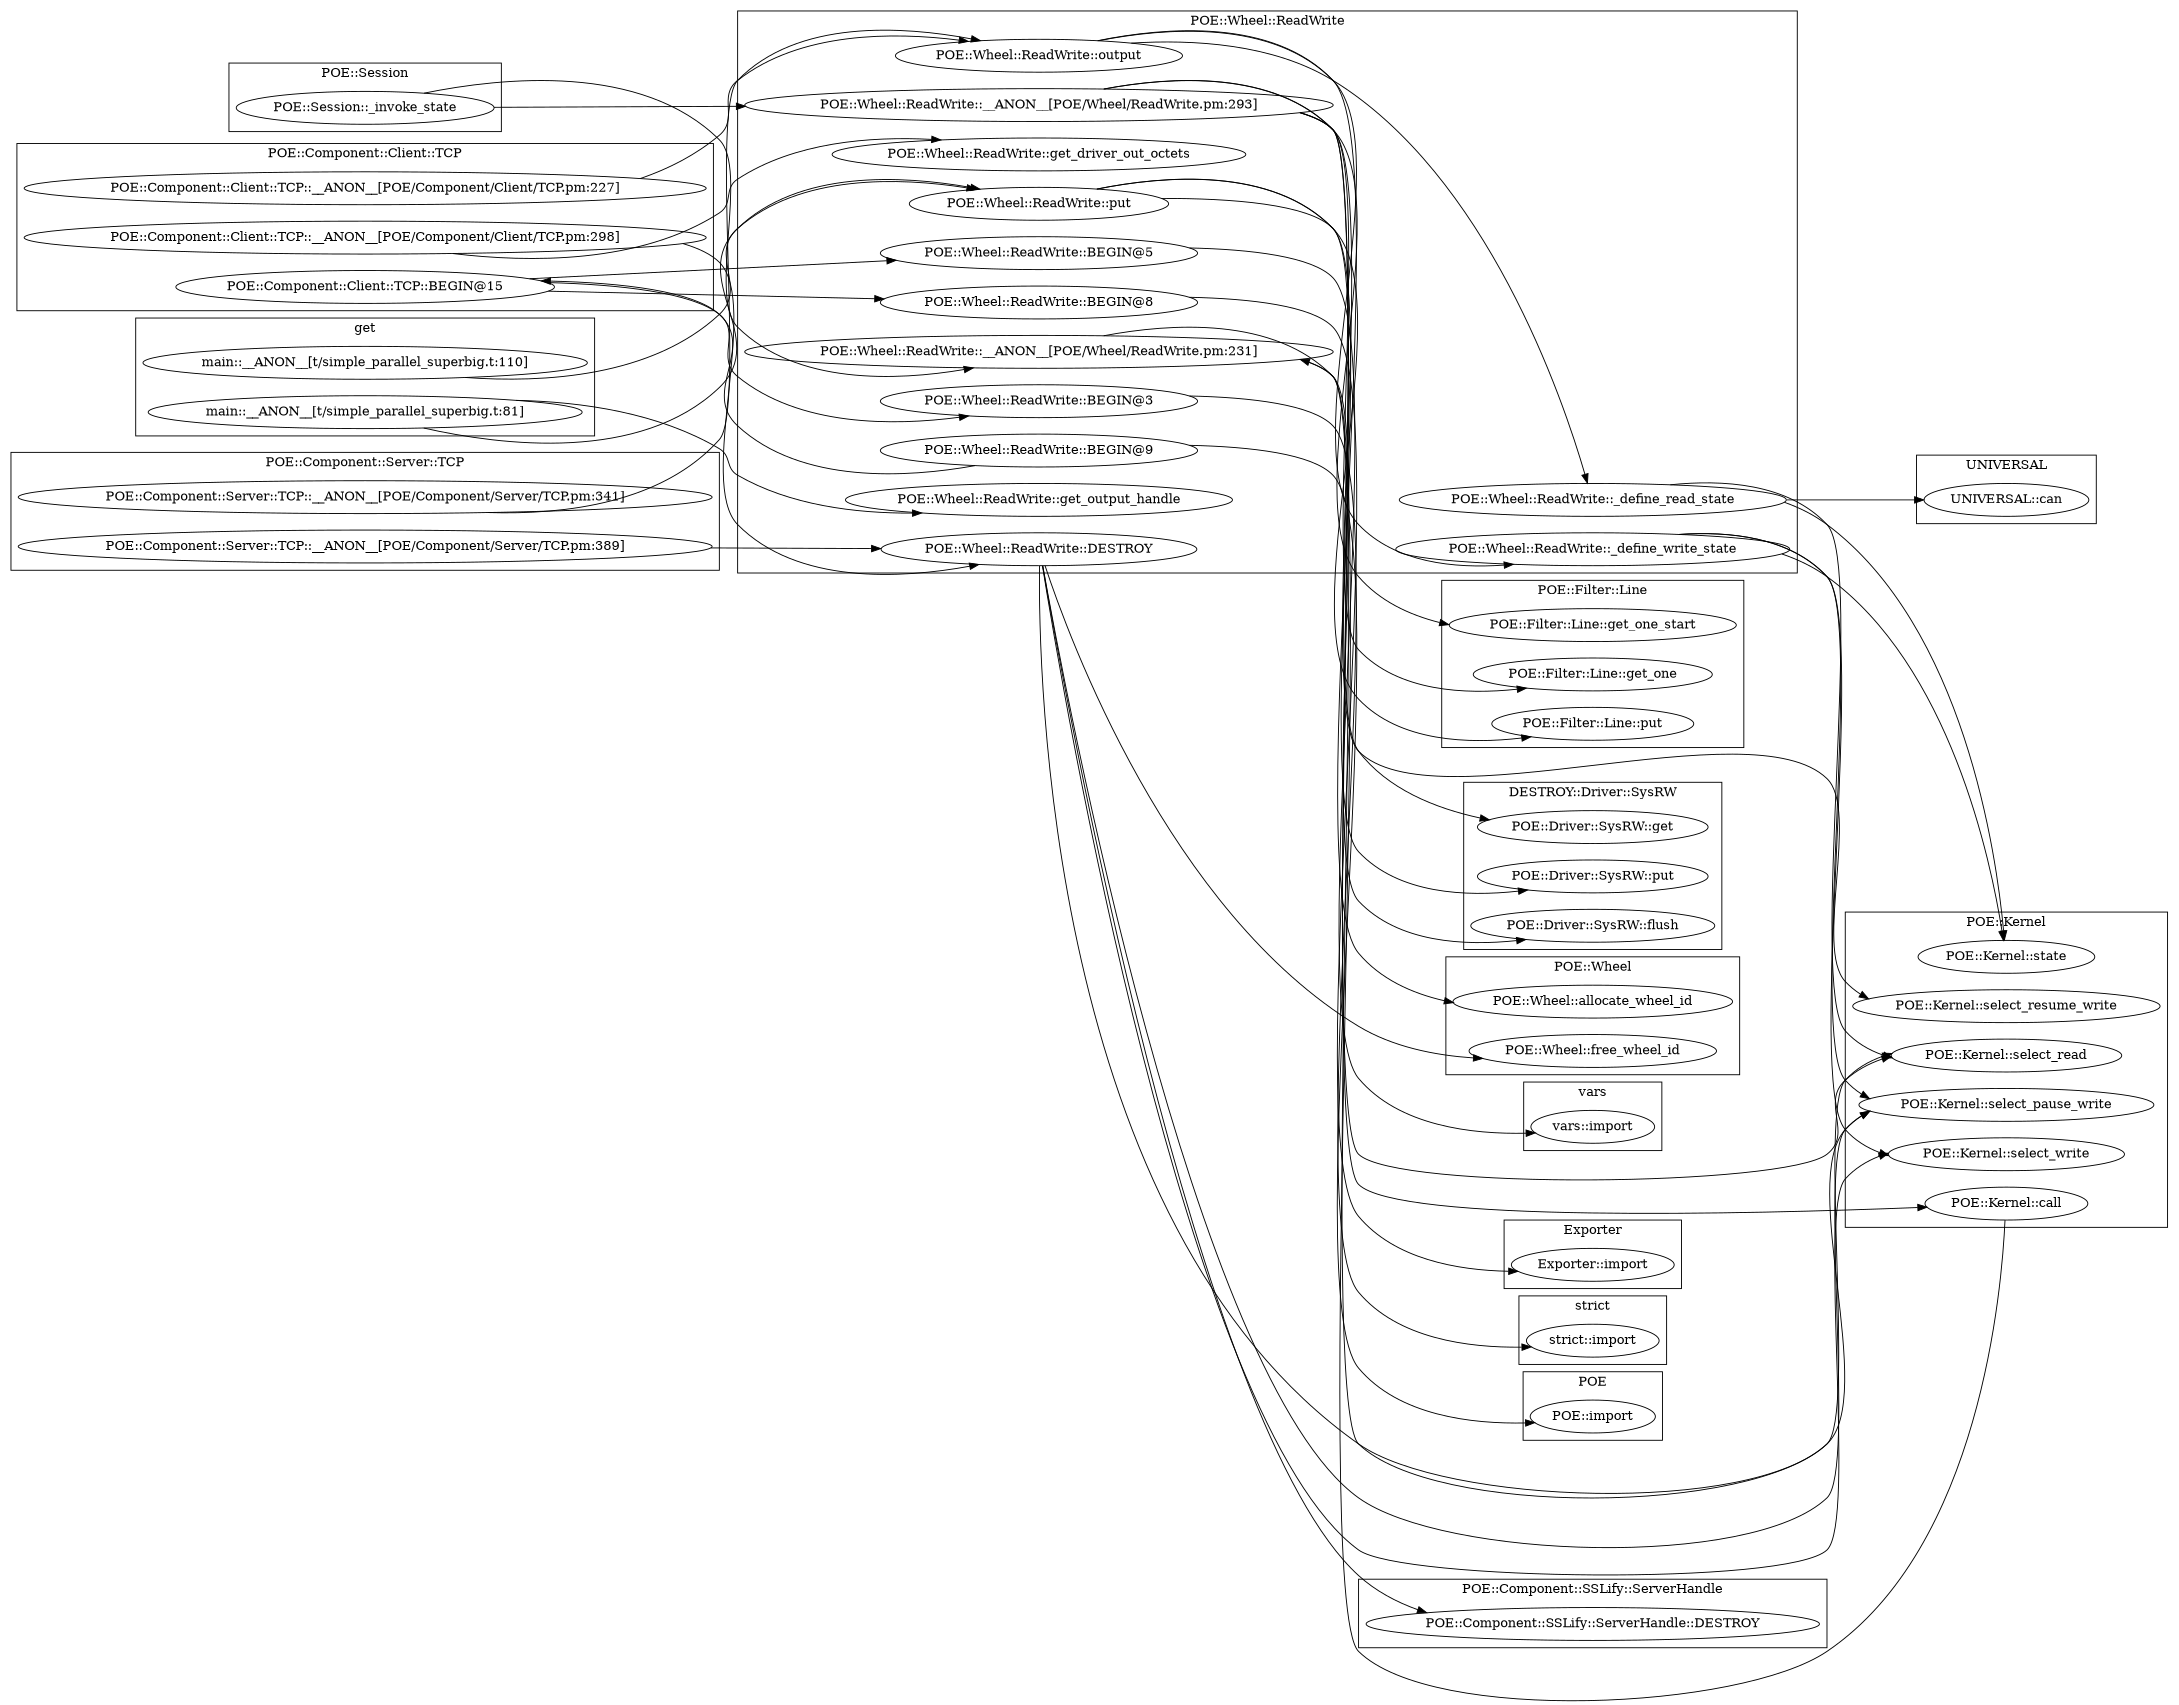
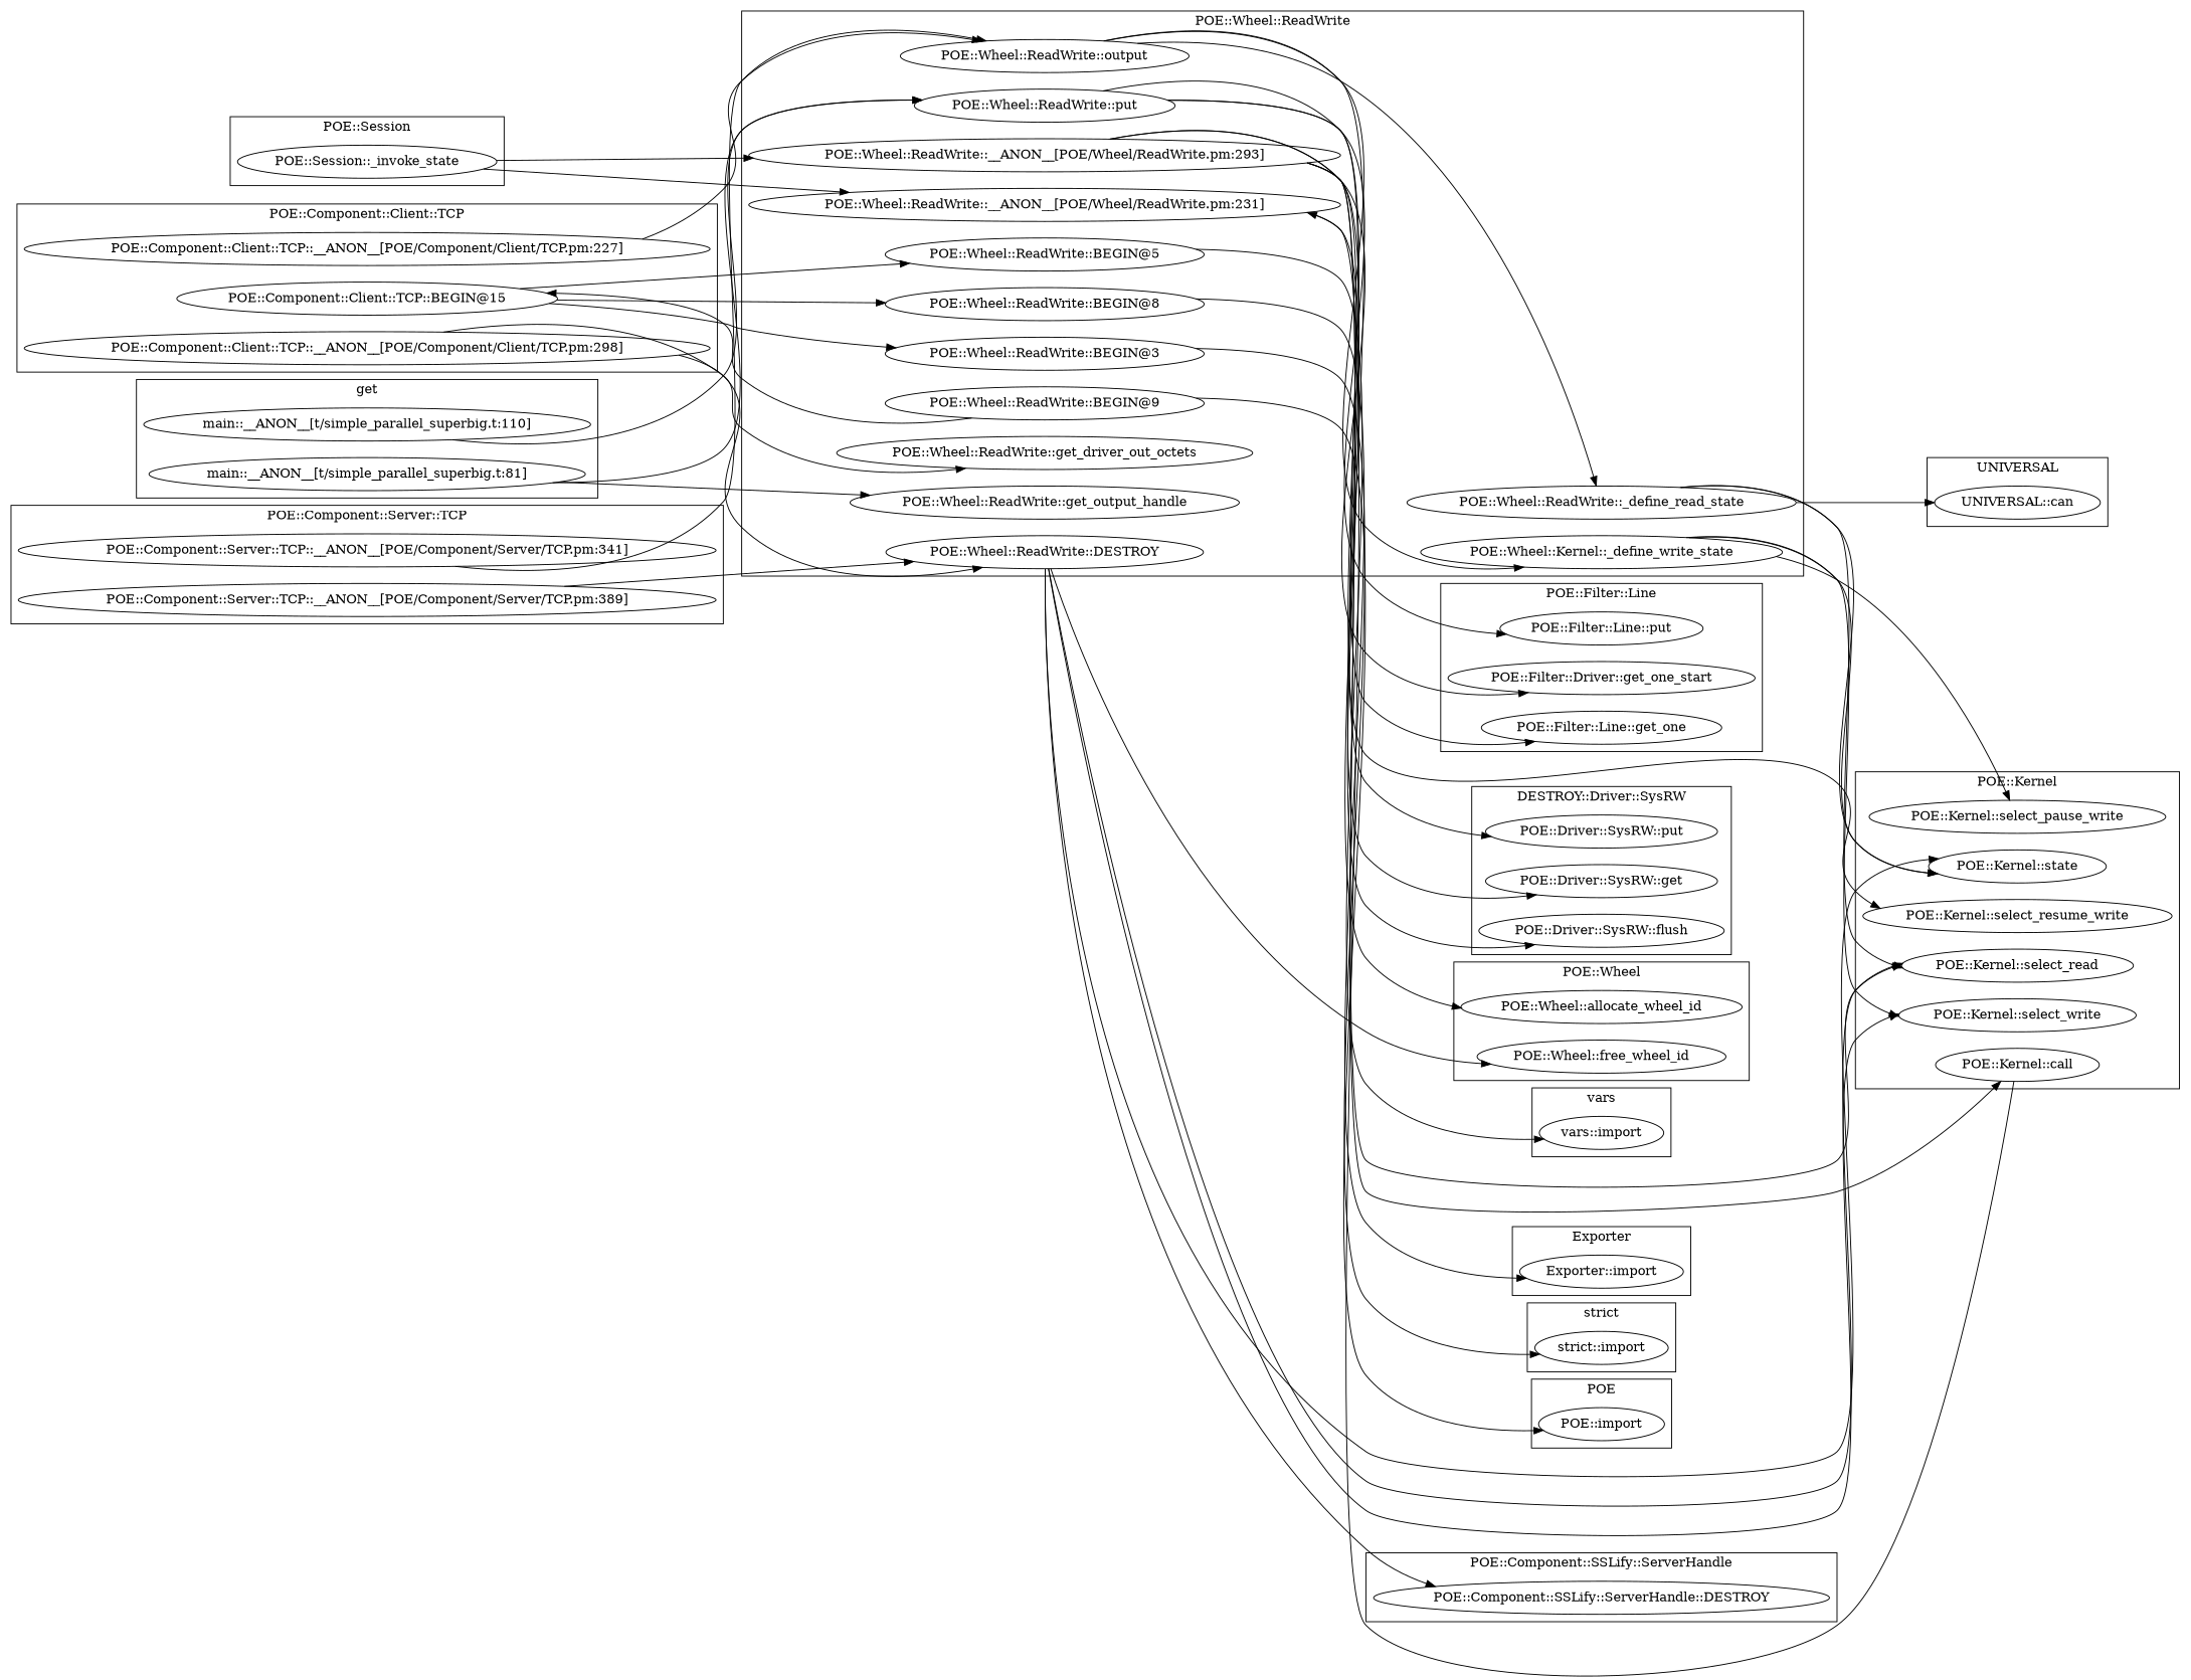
  digraph {
    rankdir=LR
    "UNIVERSAL::can"
    "vars::import"
    "POE::Session::_invoke_state"
-   "POE::Filter::Line::get_one_start"
+   "POE::Filter::Line::get_one_start" [label="POE::Filter::Driver::get_one_start"]
    "POE::Filter::Line::get_one"
    "POE::Filter::Line::put"
    "POE::import"
    "POE::Wheel::ReadWrite::put"
    n9 [label="POE::Wheel::ReadWrite::output"]
    "POE::Wheel::ReadWrite::BEGIN@5"
    "POE::Wheel::ReadWrite::__ANON__[POE/Wheel/ReadWrite.pm:293]"
    "POE::Wheel::ReadWrite::get_driver_out_octets"
-   "POE::Wheel::ReadWrite::_define_write_state"
+   "POE::Wheel::ReadWrite::_define_write_state" [label="POE::Wheel::Kernel::_define_write_state"]
    "POE::Wheel::ReadWrite::BEGIN@8"
    "POE::Wheel::ReadWrite::get_output_handle"
    "POE::Wheel::ReadWrite::BEGIN@3"
    "POE::Wheel::ReadWrite::BEGIN@9"
    "POE::Wheel::ReadWrite::__ANON__[POE/Wheel/ReadWrite.pm:231]"
    "POE::Wheel::ReadWrite::_define_read_state"
    "POE::Wheel::ReadWrite::DESTROY"
    "main::__ANON__[t/simple_parallel_superbig.t:110]"
    "main::__ANON__[t/simple_parallel_superbig.t:81]"
    "POE::Kernel::select_resume_write"
    "POE::Kernel::call"
    "POE::Kernel::select_pause_write"
    "POE::Kernel::state"
    "POE::Kernel::select_read"
    "POE::Kernel::select_write"
    "POE::Component::Client::TCP::__ANON__[POE/Component/Client/TCP.pm:227]"
    "POE::Component::Client::TCP::__ANON__[POE/Component/Client/TCP.pm:298]"
    "POE::Component::Client::TCP::BEGIN@15"
    "POE::Wheel::allocate_wheel_id"
    "POE::Wheel::free_wheel_id"
    "strict::import"
    "POE::Component::SSLify::ServerHandle::DESTROY"
    "POE::Driver::SysRW::flush"
    "POE::Driver::SysRW::get"
    "POE::Driver::SysRW::put"
    "Exporter::import"
    "POE::Component::Server::TCP::__ANON__[POE/Component/Server/TCP.pm:389]"
    "POE::Component::Server::TCP::__ANON__[POE/Component/Server/TCP.pm:341]"
    subgraph cluster_1 {
      label=UNIVERSAL
      "UNIVERSAL::can"
    }
    subgraph cluster_2 {
      label=vars
      "vars::import"
    }
    subgraph cluster_3 {
      label="POE::Session"
      "POE::Session::_invoke_state"
    }
    subgraph cluster_4 {
      label="POE::Filter::Line"
      "POE::Filter::Line::get_one_start"
      "POE::Filter::Line::get_one"
      "POE::Filter::Line::put"
    }
    subgraph cluster_5 {
      label=POE
      "POE::import"
    }
    subgraph cluster_6 {
      label="POE::Wheel::ReadWrite"
      "POE::Wheel::ReadWrite::put"
      n9
      "POE::Wheel::ReadWrite::BEGIN@5"
      "POE::Wheel::ReadWrite::__ANON__[POE/Wheel/ReadWrite.pm:293]"
      "POE::Wheel::ReadWrite::get_driver_out_octets"
      "POE::Wheel::ReadWrite::_define_write_state"
      "POE::Wheel::ReadWrite::BEGIN@8"
      "POE::Wheel::ReadWrite::get_output_handle"
      "POE::Wheel::ReadWrite::BEGIN@3"
      "POE::Wheel::ReadWrite::BEGIN@9"
      "POE::Wheel::ReadWrite::__ANON__[POE/Wheel/ReadWrite.pm:231]"
      "POE::Wheel::ReadWrite::_define_read_state"
      "POE::Wheel::ReadWrite::DESTROY"
    }
    subgraph cluster_7 {
      label=get
      "main::__ANON__[t/simple_parallel_superbig.t:110]"
      "main::__ANON__[t/simple_parallel_superbig.t:81]"
    }
    subgraph cluster_8 {
      label="POE::Kernel"
      "POE::Kernel::select_resume_write"
      "POE::Kernel::call"
      "POE::Kernel::select_pause_write"
      "POE::Kernel::state"
      "POE::Kernel::select_read"
      "POE::Kernel::select_write"
    }
    subgraph cluster_9 {
      label="POE::Component::Client::TCP"
      "POE::Component::Client::TCP::__ANON__[POE/Component/Client/TCP.pm:227]"
      "POE::Component::Client::TCP::__ANON__[POE/Component/Client/TCP.pm:298]"
      "POE::Component::Client::TCP::BEGIN@15"
    }
    subgraph cluster_10 {
      label="POE::Wheel"
      "POE::Wheel::allocate_wheel_id"
      "POE::Wheel::free_wheel_id"
    }
    subgraph cluster_11 {
      label="strict"
      "strict::import"
    }
    subgraph cluster_12 {
      label="POE::Component::SSLify::ServerHandle"
      "POE::Component::SSLify::ServerHandle::DESTROY"
    }
    subgraph cluster_13 {
      label="DESTROY::Driver::SysRW"
      "POE::Driver::SysRW::flush"
      "POE::Driver::SysRW::get"
      "POE::Driver::SysRW::put"
    }
    subgraph cluster_14 {
      label=Exporter
      "Exporter::import"
    }
    subgraph cluster_15 {
      label="POE::Component::Server::TCP"
      "POE::Component::Server::TCP::__ANON__[POE/Component/Server/TCP.pm:389]"
      "POE::Component::Server::TCP::__ANON__[POE/Component/Server/TCP.pm:341]"
    }
    "POE::Session::_invoke_state" -> "POE::Wheel::ReadWrite::__ANON__[POE/Wheel/ReadWrite.pm:293]"
    "POE::Session::_invoke_state" -> "POE::Wheel::ReadWrite::__ANON__[POE/Wheel/ReadWrite.pm:231]"
    "POE::Wheel::ReadWrite::put" -> "POE::Filter::Line::put"
    "POE::Wheel::ReadWrite::put" -> "POE::Kernel::select_resume_write"
    "POE::Wheel::ReadWrite::put" -> "POE::Driver::SysRW::put"
    n9 -> "POE::Wheel::ReadWrite::_define_write_state"
    n9 -> "POE::Wheel::ReadWrite::_define_read_state"
    n9 -> "POE::Wheel::allocate_wheel_id"
    "POE::Wheel::ReadWrite::BEGIN@5" -> "vars::import"
    "POE::Wheel::ReadWrite::__ANON__[POE/Wheel/ReadWrite.pm:293]" -> "POE::Filter::Line::get_one_start"
    "POE::Wheel::ReadWrite::__ANON__[POE/Wheel/ReadWrite.pm:293]" -> "POE::Filter::Line::get_one"
    "POE::Wheel::ReadWrite::__ANON__[POE/Wheel/ReadWrite.pm:293]" -> "POE::Kernel::call"
    "POE::Wheel::ReadWrite::__ANON__[POE/Wheel/ReadWrite.pm:293]" -> "POE::Kernel::select_read"
    "POE::Wheel::ReadWrite::__ANON__[POE/Wheel/ReadWrite.pm:293]" -> "POE::Driver::SysRW::get"
    "POE::Wheel::ReadWrite::_define_write_state" -> "POE::Kernel::select_pause_write"
    "POE::Wheel::ReadWrite::_define_write_state" -> "POE::Kernel::state"
    "POE::Wheel::ReadWrite::_define_write_state" -> "POE::Kernel::select_write"
    "POE::Wheel::ReadWrite::BEGIN@8" -> "Exporter::import"
    "POE::Wheel::ReadWrite::BEGIN@3" -> "strict::import"
    "POE::Wheel::ReadWrite::BEGIN@9" -> "POE::import"
    "POE::Wheel::ReadWrite::BEGIN@9" -> "POE::Component::Client::TCP::BEGIN@15"
-   "POE::Wheel::ReadWrite::__ANON__[POE/Wheel/ReadWrite.pm:231]" -> "POE::Kernel::select_pause_write"
    "POE::Wheel::ReadWrite::__ANON__[POE/Wheel/ReadWrite.pm:231]" -> "POE::Driver::SysRW::flush"
    "POE::Wheel::ReadWrite::_define_read_state" -> "UNIVERSAL::can"
    "POE::Wheel::ReadWrite::_define_read_state" -> "POE::Kernel::state"
    "POE::Wheel::ReadWrite::_define_read_state" -> "POE::Kernel::select_read"
-   "POE::Wheel::ReadWrite::DESTROY" -> "POE::Kernel::select_pause_write"
+   "POE::Wheel::ReadWrite::DESTROY" -> "POE::Kernel::state"
    "POE::Wheel::ReadWrite::DESTROY" -> "POE::Kernel::select_read"
    "POE::Wheel::ReadWrite::DESTROY" -> "POE::Kernel::select_write"
    "POE::Wheel::ReadWrite::DESTROY" -> "POE::Wheel::free_wheel_id"
    "POE::Wheel::ReadWrite::DESTROY" -> "POE::Component::SSLify::ServerHandle::DESTROY"
    "main::__ANON__[t/simple_parallel_superbig.t:110]" -> "POE::Wheel::ReadWrite::put"
    "main::__ANON__[t/simple_parallel_superbig.t:81]" -> "POE::Wheel::ReadWrite::put"
    "main::__ANON__[t/simple_parallel_superbig.t:81]" -> "POE::Wheel::ReadWrite::get_output_handle"
    "POE::Kernel::call" -> "POE::Wheel::ReadWrite::__ANON__[POE/Wheel/ReadWrite.pm:231]"
    "POE::Component::Client::TCP::__ANON__[POE/Component/Client/TCP.pm:227]" -> n9
    "POE::Component::Client::TCP::__ANON__[POE/Component/Client/TCP.pm:298]" -> "POE::Wheel::ReadWrite::get_driver_out_octets"
    "POE::Component::Client::TCP::__ANON__[POE/Component/Client/TCP.pm:298]" -> "POE::Wheel::ReadWrite::DESTROY"
    "POE::Component::Client::TCP::BEGIN@15" -> "POE::Wheel::ReadWrite::BEGIN@5"
    "POE::Component::Client::TCP::BEGIN@15" -> "POE::Wheel::ReadWrite::BEGIN@8"
    "POE::Component::Client::TCP::BEGIN@15" -> "POE::Wheel::ReadWrite::BEGIN@3"
    "POE::Component::Server::TCP::__ANON__[POE/Component/Server/TCP.pm:389]" -> "POE::Wheel::ReadWrite::DESTROY"
    "POE::Component::Server::TCP::__ANON__[POE/Component/Server/TCP.pm:341]" -> n9
  }
